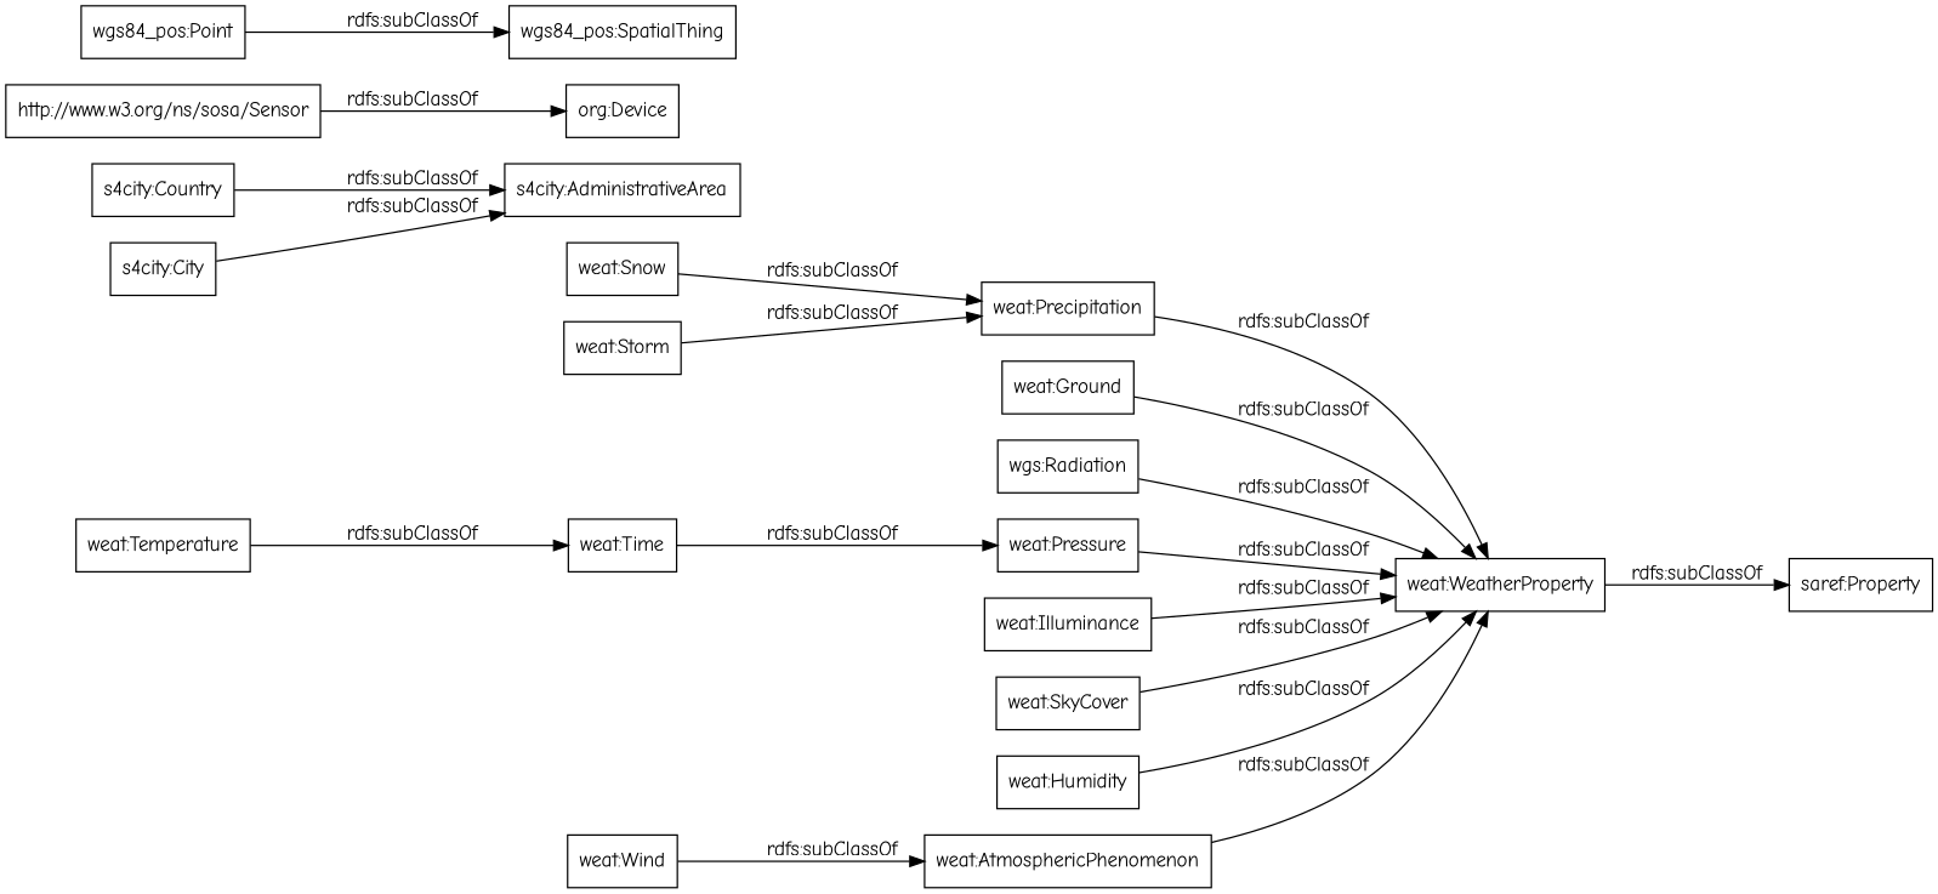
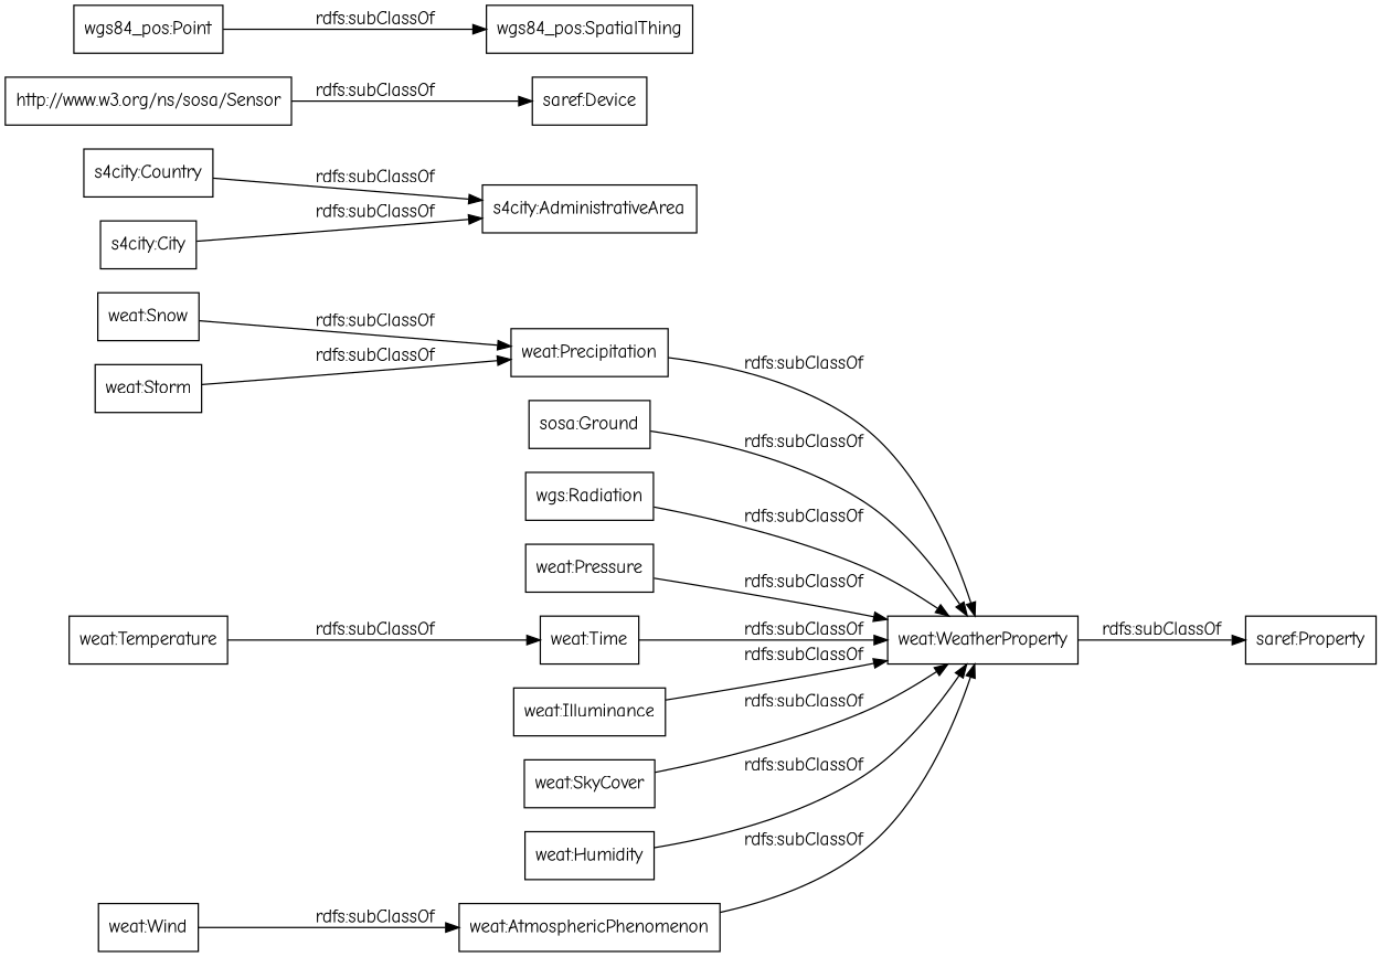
  digraph {
    fontname="Comic Neue"
    rankdir=LR
    node [color=black fontname="Comic Neue" shape=rectangle]
    edge [fontname="Comic Neue"]
    "weat:AtmosphericPhenomenon"
    "weat:WeatherProperty"
    "saref:Property"
    "weat:Snow"
    "weat:Precipitation"
    "weat:Storm"
-   "weat:Ground"
+   "weat:Ground" [label="sosa:Ground"]
    n8 [label="wgs:Radiation"]
    "weat:Pressure"
    "weat:Time"
    "weat:Temperature"
    "s4city:Country"
    "s4city:AdministrativeArea"
    "weat:Illuminance"
    "weat:SkyCover"
    "http://www.w3.org/ns/sosa/Sensor"
-   "saref:Device" [label="org:Device"]
+   "saref:Device"
    "s4city:City"
    "wgs84_pos:Point"
    "wgs84_pos:SpatialThing"
    "weat:Wind"
    "weat:Humidity"
    "weat:AtmosphericPhenomenon" -> "weat:WeatherProperty" [label="rdfs:subClassOf"]
    "weat:WeatherProperty" -> "saref:Property" [label="rdfs:subClassOf"]
    "weat:Snow" -> "weat:Precipitation" [label="rdfs:subClassOf"]
    "weat:Precipitation" -> "weat:WeatherProperty" [label="rdfs:subClassOf"]
    "weat:Storm" -> "weat:Precipitation" [label="rdfs:subClassOf"]
    "weat:Ground" -> "weat:WeatherProperty" [label="rdfs:subClassOf"]
    n8 -> "weat:WeatherProperty" [label="rdfs:subClassOf"]
    "weat:Pressure" -> "weat:WeatherProperty" [label="rdfs:subClassOf"]
-   "weat:Time" -> "weat:Pressure" [label="rdfs:subClassOf"]
+   "weat:Time" -> "weat:WeatherProperty" [label="rdfs:subClassOf"]
    "weat:Temperature" -> "weat:Time" [label="rdfs:subClassOf"]
    "s4city:Country" -> "s4city:AdministrativeArea" [label="rdfs:subClassOf"]
    "weat:Illuminance" -> "weat:WeatherProperty" [label="rdfs:subClassOf"]
    "weat:SkyCover" -> "weat:WeatherProperty" [label="rdfs:subClassOf"]
    "http://www.w3.org/ns/sosa/Sensor" -> "saref:Device" [label="rdfs:subClassOf"]
    "s4city:City" -> "s4city:AdministrativeArea" [label="rdfs:subClassOf"]
    "wgs84_pos:Point" -> "wgs84_pos:SpatialThing" [label="rdfs:subClassOf"]
    "weat:Wind" -> "weat:AtmosphericPhenomenon" [label="rdfs:subClassOf"]
    "weat:Humidity" -> "weat:WeatherProperty" [label="rdfs:subClassOf"]
  }
